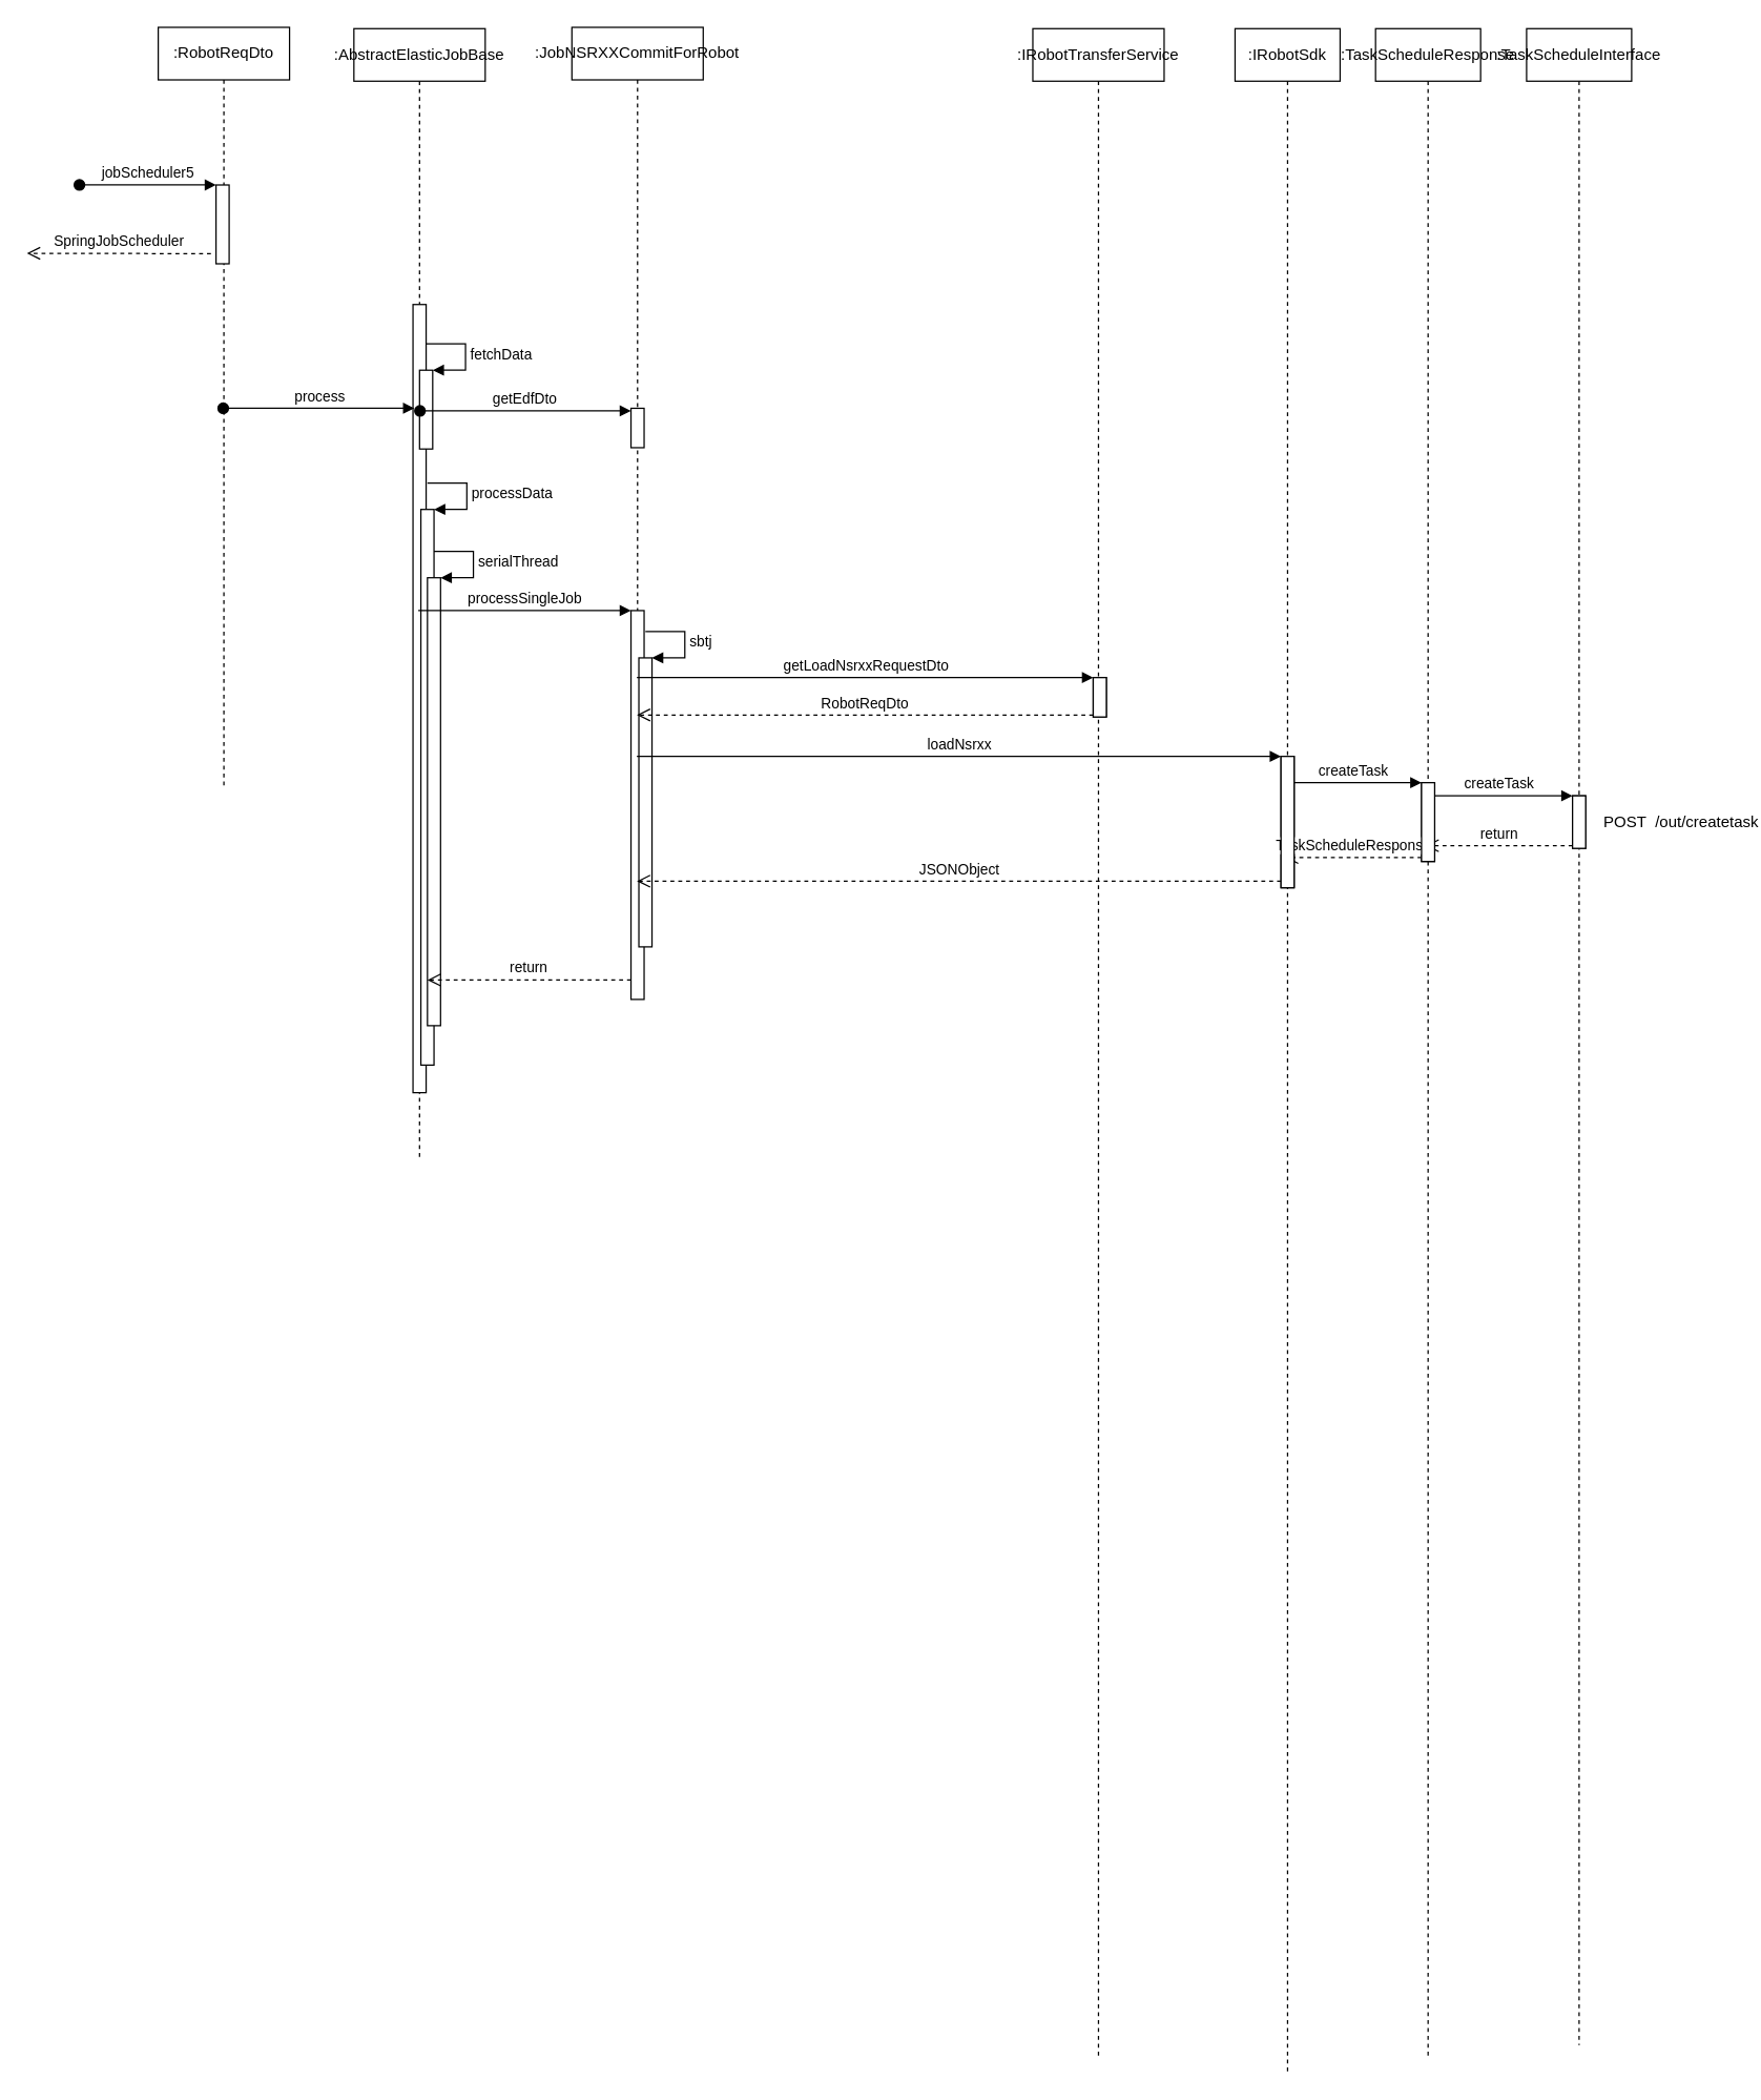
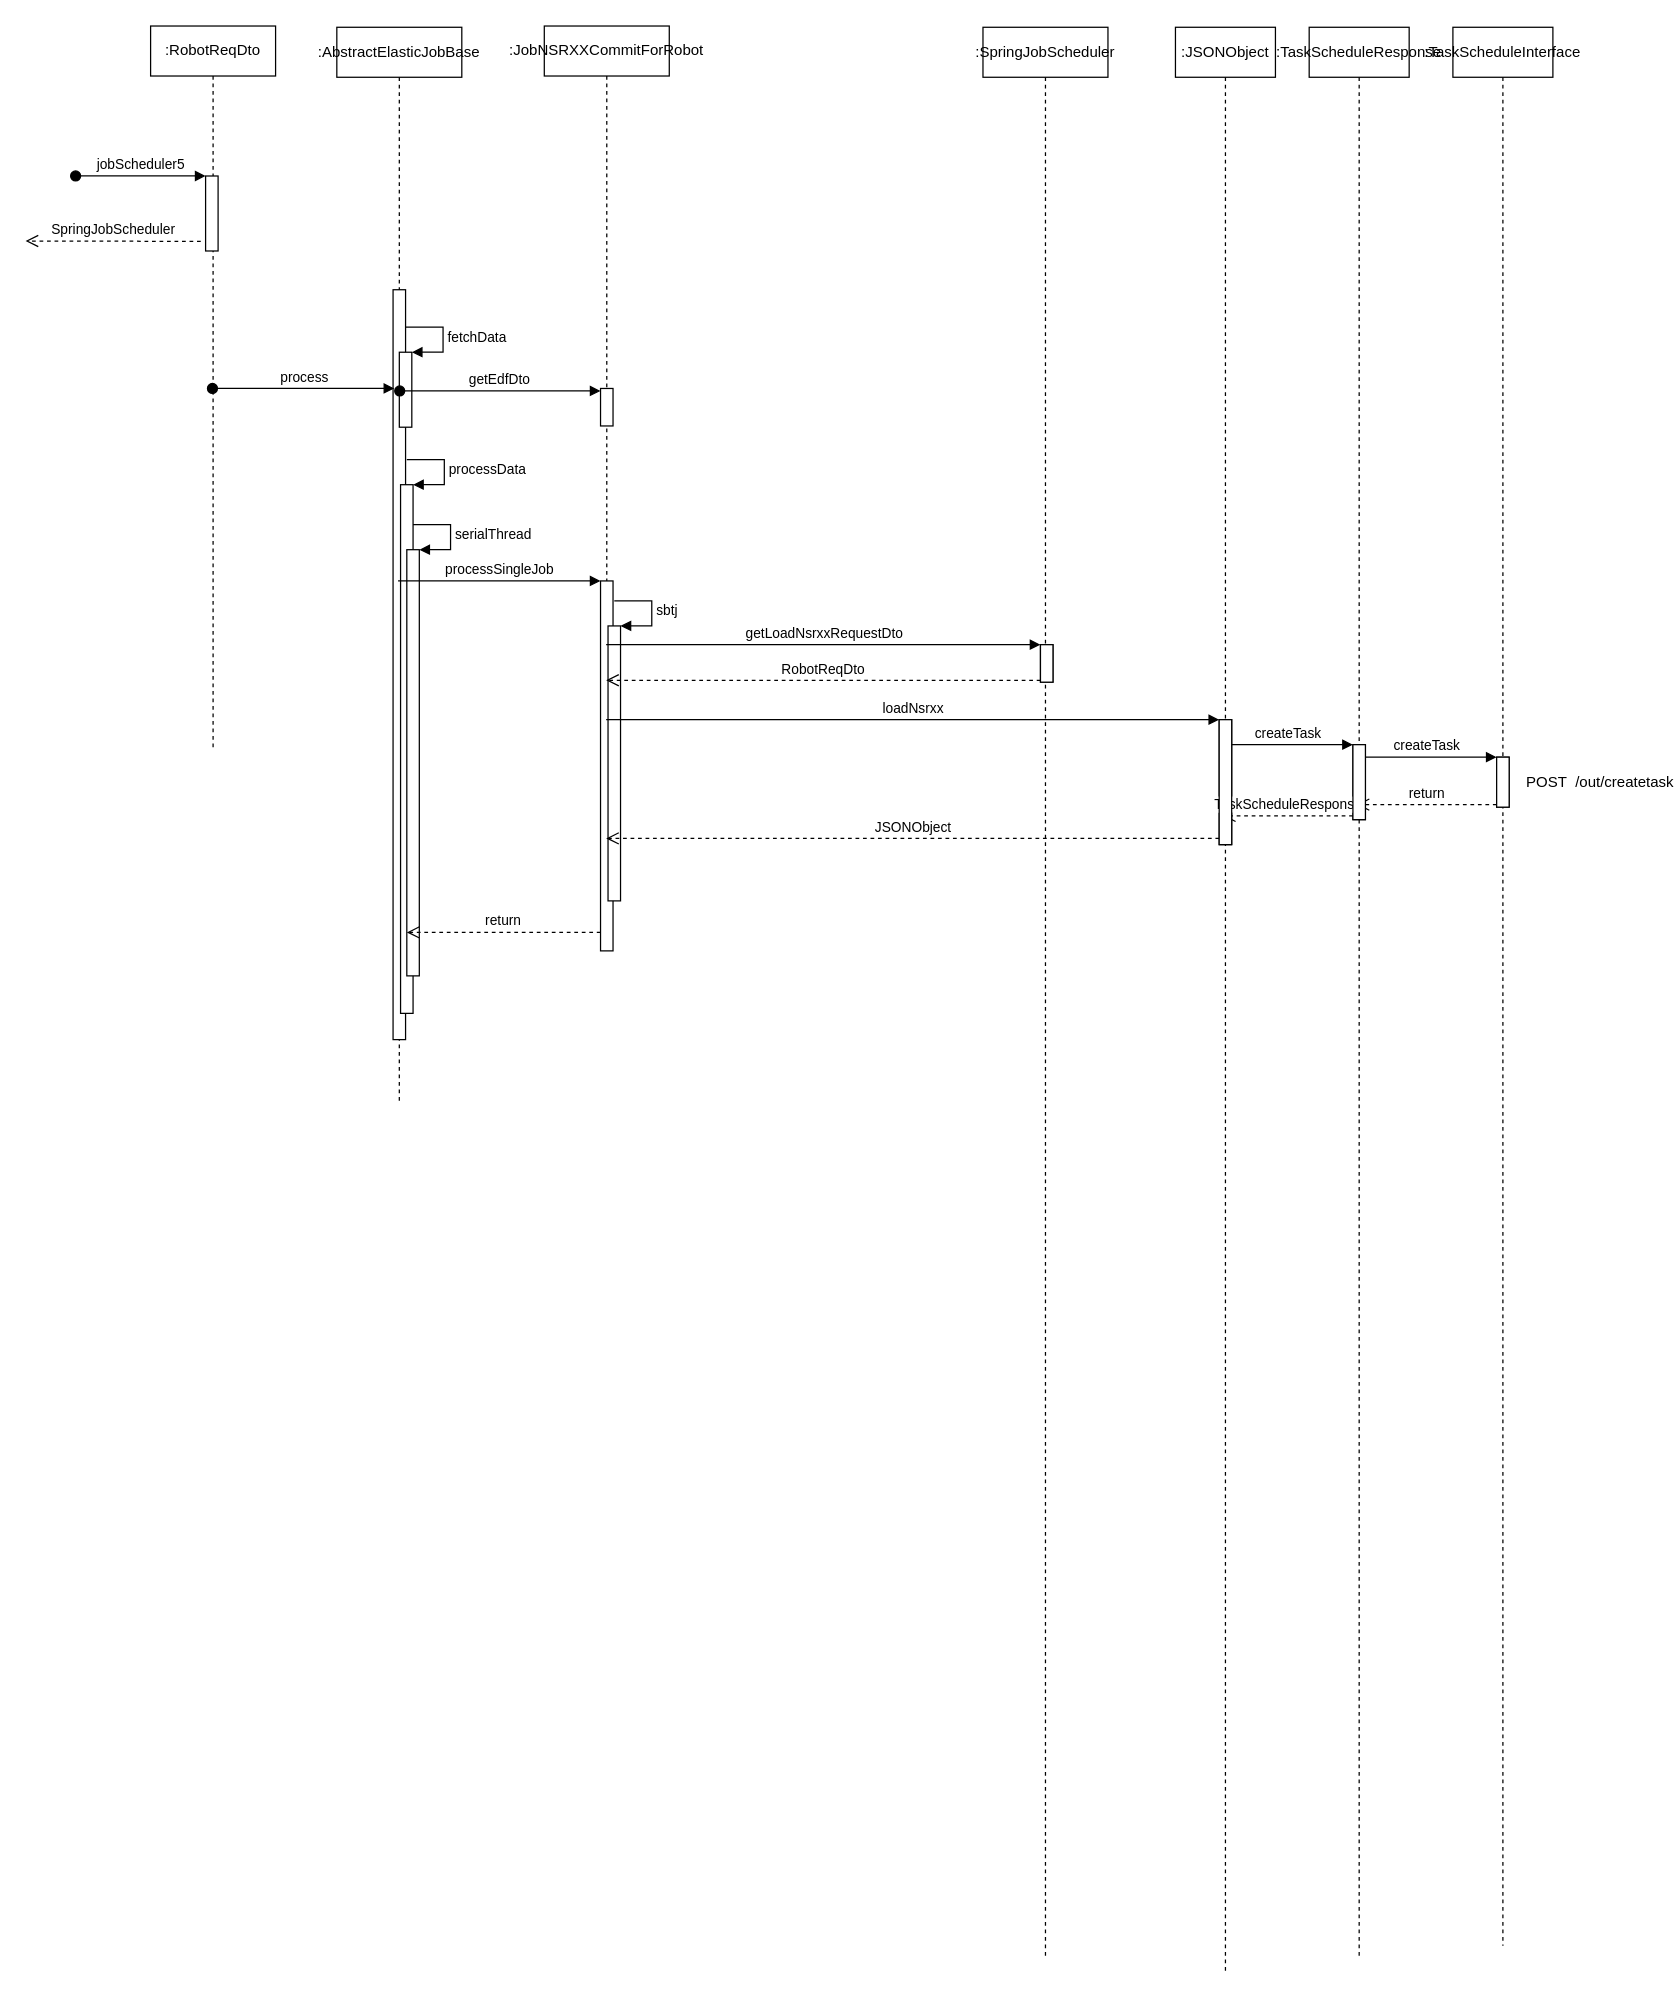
  <mxCell id="0" />
  <mxCell id="1" parent="0" />
  <mxCell id="2" value=":AbstractElasticJobBase" style="shape=umlLifeline;perimeter=lifelinePerimeter;whiteSpace=wrap;html=1;container=1;collapsible=0;recursiveResize=0;outlineConnect=0;" vertex="1" parent="1"><mxGeometry x="269" y="21" width="100" height="860" as="geometry" /></mxCell>
  <mxCell id="3" value="" style="html=1;points=[];perimeter=orthogonalPerimeter;" vertex="1" parent="2"><mxGeometry x="45" y="210" width="10" height="600" as="geometry" /></mxCell>
  <mxCell id="4" value="" style="html=1;points=[];perimeter=orthogonalPerimeter;" vertex="1" parent="2"><mxGeometry x="50" y="260" width="10" height="60" as="geometry" /></mxCell>
  <mxCell id="5" value="fetchData" style="edgeStyle=orthogonalEdgeStyle;html=1;align=left;spacingLeft=2;endArrow=block;rounded=0;entryX=1;entryY=0;" edge="1" parent="2" target="4"><mxGeometry relative="1" as="geometry"><mxPoint x="55" y="240" as="sourcePoint" /><Array as="points"><mxPoint x="85" y="240" /></Array></mxGeometry></mxCell>
  <mxCell id="6" value="" style="html=1;points=[];perimeter=orthogonalPerimeter;" vertex="1" parent="1"><mxGeometry x="832" y="515" width="10" height="30" as="geometry" /></mxCell>
  <mxCell id="7" value="" style="html=1;points=[];perimeter=orthogonalPerimeter;" vertex="1" parent="1"><mxGeometry x="975" y="575" width="10" height="100" as="geometry" /></mxCell>
  <mxCell id="8" value="" style="html=1;points=[];perimeter=orthogonalPerimeter;" vertex="1" parent="1"><mxGeometry x="1082" y="595" width="10" height="60" as="geometry" /></mxCell>
  <mxCell id="9" value="" style="html=1;points=[];perimeter=orthogonalPerimeter;" vertex="1" parent="1"><mxGeometry x="1197" y="605" width="10" height="40" as="geometry" /></mxCell>
  <mxCell id="10" value=":RobotReqDto" style="shape=umlLifeline;perimeter=lifelinePerimeter;whiteSpace=wrap;html=1;container=1;collapsible=0;recursiveResize=0;outlineConnect=0;" vertex="1" parent="1"><mxGeometry x="120" y="20" width="100" height="580" as="geometry" /></mxCell>
  <mxCell id="11" value="" style="html=1;points=[];perimeter=orthogonalPerimeter;" vertex="1" parent="10"><mxGeometry x="44" y="120" width="10" height="60" as="geometry" /></mxCell>
  <mxCell id="12" value="jobScheduler5" style="html=1;verticalAlign=bottom;startArrow=oval;endArrow=block;startSize=8;rounded=0;" edge="1" parent="10" target="11"><mxGeometry relative="1" as="geometry"><mxPoint x="-60" y="120" as="sourcePoint" /></mxGeometry></mxCell>
  <mxCell id="13" value=":JobNSRXXCommitForRobot" style="shape=umlLifeline;perimeter=lifelinePerimeter;whiteSpace=wrap;html=1;container=1;collapsible=0;recursiveResize=0;outlineConnect=0;" vertex="1" parent="1"><mxGeometry x="435" y="20" width="100" height="740" as="geometry" /></mxCell>
  <mxCell id="14" value="" style="html=1;points=[];perimeter=orthogonalPerimeter;" vertex="1" parent="13"><mxGeometry x="45" y="290" width="10" height="30" as="geometry" /></mxCell>
  <mxCell id="15" value="" style="html=1;points=[];perimeter=orthogonalPerimeter;" vertex="1" parent="13"><mxGeometry x="45" y="444" width="10" height="296" as="geometry" /></mxCell>
  <mxCell id="16" value="SpringJobScheduler" style="html=1;verticalAlign=bottom;endArrow=open;dashed=1;endSize=8;rounded=0;exitX=-0.387;exitY=0.872;exitDx=0;exitDy=0;exitPerimeter=0;" edge="1" parent="1" source="11"><mxGeometry relative="1" as="geometry"><mxPoint x="20" y="192" as="targetPoint" /><mxPoint x="160" y="200" as="sourcePoint" /></mxGeometry></mxCell>
  <mxCell id="17" value="process" style="html=1;verticalAlign=bottom;startArrow=oval;endArrow=block;startSize=8;rounded=0;" edge="1" parent="1" source="10"><mxGeometry relative="1" as="geometry"><mxPoint x="230" y="170" as="sourcePoint" /><mxPoint x="315" y="310" as="targetPoint" /></mxGeometry></mxCell>
  <mxCell id="18" value="" style="html=1;points=[];perimeter=orthogonalPerimeter;" vertex="1" parent="1"><mxGeometry x="320" y="387" width="10" height="423" as="geometry" /></mxCell>
  <mxCell id="19" value="processData" style="edgeStyle=orthogonalEdgeStyle;html=1;align=left;spacingLeft=2;endArrow=block;rounded=0;entryX=1;entryY=0;" edge="1" parent="1" target="18"><mxGeometry relative="1" as="geometry"><mxPoint x="325" y="367" as="sourcePoint" /><Array as="points"><mxPoint x="355" y="367" /></Array></mxGeometry></mxCell>
  <mxCell id="20" value="getEdfDto" style="html=1;verticalAlign=bottom;startArrow=oval;endArrow=block;startSize=8;rounded=0;" edge="1" parent="1"><mxGeometry relative="1" as="geometry"><mxPoint x="319.324" y="312" as="sourcePoint" /><mxPoint x="480" y="312" as="targetPoint" /></mxGeometry></mxCell>
  <mxCell id="21" value="" style="html=1;points=[];perimeter=orthogonalPerimeter;" vertex="1" parent="1"><mxGeometry x="325" y="439" width="10" height="341" as="geometry" /></mxCell>
  <mxCell id="22" value="serialThread" style="edgeStyle=orthogonalEdgeStyle;html=1;align=left;spacingLeft=2;endArrow=block;rounded=0;entryX=1;entryY=0;" edge="1" parent="1" target="21"><mxGeometry relative="1" as="geometry"><mxPoint x="330" y="419" as="sourcePoint" /><Array as="points"><mxPoint x="360" y="419" /></Array></mxGeometry></mxCell>
  <mxCell id="23" value="return" style="html=1;verticalAlign=bottom;endArrow=open;dashed=1;endSize=8;exitX=0;exitY=0.95;rounded=0;" edge="1" parent="1" source="15"><mxGeometry relative="1" as="geometry"><mxPoint x="325" y="745.2" as="targetPoint" /></mxGeometry></mxCell>
  <mxCell id="24" value="processSingleJob" style="html=1;verticalAlign=bottom;endArrow=block;entryX=0;entryY=0;rounded=0;" edge="1" parent="1" target="15"><mxGeometry relative="1" as="geometry"><mxPoint x="318" y="464" as="sourcePoint" /></mxGeometry></mxCell>
  <mxCell id="25" value="" style="html=1;points=[];perimeter=orthogonalPerimeter;" vertex="1" parent="1"><mxGeometry x="486" y="500" width="10" height="220" as="geometry" /></mxCell>
  <mxCell id="26" value="sbtj" style="edgeStyle=orthogonalEdgeStyle;html=1;align=left;spacingLeft=2;endArrow=block;rounded=0;entryX=1;entryY=0;" edge="1" parent="1" target="25"><mxGeometry relative="1" as="geometry"><mxPoint x="491" y="480" as="sourcePoint" /><Array as="points"><mxPoint x="521" y="480" /></Array></mxGeometry></mxCell>
  <mxCell id="27" value="getLoadNsrxxRequestDto" style="html=1;verticalAlign=bottom;endArrow=block;entryX=0;entryY=0;rounded=0;" edge="1" parent="1" source="13" target="6"><mxGeometry relative="1" as="geometry"><mxPoint x="764" y="500" as="sourcePoint" /></mxGeometry></mxCell>
  <mxCell id="28" value="RobotReqDto" style="html=1;verticalAlign=bottom;endArrow=open;dashed=1;endSize=8;exitX=0;exitY=0.95;rounded=0;" edge="1" parent="1" source="6" target="13"><mxGeometry relative="1" as="geometry"><mxPoint x="764" y="576" as="targetPoint" /></mxGeometry></mxCell>
  <mxCell id="29" value="loadNsrxx" style="html=1;verticalAlign=bottom;endArrow=block;entryX=0;entryY=0;rounded=0;" edge="1" parent="1" source="13" target="7"><mxGeometry relative="1" as="geometry"><mxPoint x="905" y="560" as="sourcePoint" /></mxGeometry></mxCell>
  <mxCell id="30" value="JSONObject" style="html=1;verticalAlign=bottom;endArrow=open;dashed=1;endSize=8;exitX=0;exitY=0.95;rounded=0;" edge="1" parent="1" source="7" target="13"><mxGeometry relative="1" as="geometry"><mxPoint x="905" y="636" as="targetPoint" /></mxGeometry></mxCell>
  <mxCell id="31" value="createTask" style="html=1;verticalAlign=bottom;endArrow=block;entryX=0;entryY=0;rounded=0;" edge="1" parent="1" target="8"><mxGeometry relative="1" as="geometry"><mxPoint x="978" y="595" as="sourcePoint" /></mxGeometry></mxCell>
  <mxCell id="32" value="TaskScheduleResponse" style="html=1;verticalAlign=bottom;endArrow=open;dashed=1;endSize=8;exitX=0;exitY=0.95;rounded=0;" edge="1" parent="1" source="8"><mxGeometry relative="1" as="geometry"><mxPoint x="978" y="652" as="targetPoint" /></mxGeometry></mxCell>
  <mxCell id="33" value="createTask" style="html=1;verticalAlign=bottom;endArrow=block;entryX=0;entryY=0;rounded=0;" edge="1" parent="1" target="9"><mxGeometry relative="1" as="geometry"><mxPoint x="1085" y="605" as="sourcePoint" /></mxGeometry></mxCell>
  <mxCell id="34" value="return" style="html=1;verticalAlign=bottom;endArrow=open;dashed=1;endSize=8;exitX=0;exitY=0.95;rounded=0;" edge="1" parent="1" source="9"><mxGeometry relative="1" as="geometry"><mxPoint x="1085" y="643" as="targetPoint" /></mxGeometry></mxCell>
  <mxCell id="35" value="POST&amp;nbsp;&amp;nbsp;/out/createtask" style="text;html=1;strokeColor=none;fillColor=none;align=center;verticalAlign=middle;whiteSpace=wrap;rounded=0;" vertex="1" parent="1"><mxGeometry x="1250" y="610" width="60" height="30" as="geometry" /></mxCell>
- <mxCell id="36" value=":IRobotTransferService" style="shape=umlLifeline;perimeter=lifelinePerimeter;whiteSpace=wrap;html=1;container=1;collapsible=0;recursiveResize=0;outlineConnect=0;" vertex="1" parent="1"><mxGeometry x="786" y="21" width="100" height="1545" as="geometry" /></mxCell>
+ <mxCell id="36" value=":SpringJobScheduler" style="shape=umlLifeline;perimeter=lifelinePerimeter;whiteSpace=wrap;html=1;container=1;collapsible=0;recursiveResize=0;outlineConnect=0;" vertex="1" parent="1"><mxGeometry x="786" y="21" width="100" height="1545" as="geometry" /></mxCell>
  <mxCell id="37" value="" style="html=1;points=[];perimeter=orthogonalPerimeter;" vertex="1" parent="36"><mxGeometry x="46" y="494" width="10" height="30" as="geometry" /></mxCell>
- <mxCell id="38" value=":IRobotSdk" style="shape=umlLifeline;perimeter=lifelinePerimeter;whiteSpace=wrap;html=1;container=1;collapsible=0;recursiveResize=0;outlineConnect=0;" vertex="1" parent="1"><mxGeometry x="940" y="21" width="80" height="1555" as="geometry" /></mxCell>
+ <mxCell id="38" value=":JSONObject" style="shape=umlLifeline;perimeter=lifelinePerimeter;whiteSpace=wrap;html=1;container=1;collapsible=0;recursiveResize=0;outlineConnect=0;" vertex="1" parent="1"><mxGeometry x="940" y="21" width="80" height="1555" as="geometry" /></mxCell>
  <mxCell id="39" value="" style="html=1;points=[];perimeter=orthogonalPerimeter;" vertex="1" parent="38"><mxGeometry x="35" y="554" width="10" height="100" as="geometry" /></mxCell>
  <mxCell id="40" value=":TaskScheduleResponse" style="shape=umlLifeline;perimeter=lifelinePerimeter;whiteSpace=wrap;html=1;container=1;collapsible=0;recursiveResize=0;outlineConnect=0;" vertex="1" parent="1"><mxGeometry x="1047" y="21" width="80" height="1545" as="geometry" /></mxCell>
  <mxCell id="41" value="" style="html=1;points=[];perimeter=orthogonalPerimeter;" vertex="1" parent="40"><mxGeometry x="35" y="574" width="10" height="60" as="geometry" /></mxCell>
  <mxCell id="42" value=":TaskScheduleInterface" style="shape=umlLifeline;perimeter=lifelinePerimeter;whiteSpace=wrap;html=1;container=1;collapsible=0;recursiveResize=0;outlineConnect=0;" vertex="1" parent="1"><mxGeometry x="1162" y="21" width="80" height="1535" as="geometry" /></mxCell>
  <mxCell id="43" value="" style="html=1;points=[];perimeter=orthogonalPerimeter;" vertex="1" parent="42"><mxGeometry x="35" y="584" width="10" height="40" as="geometry" /></mxCell>
